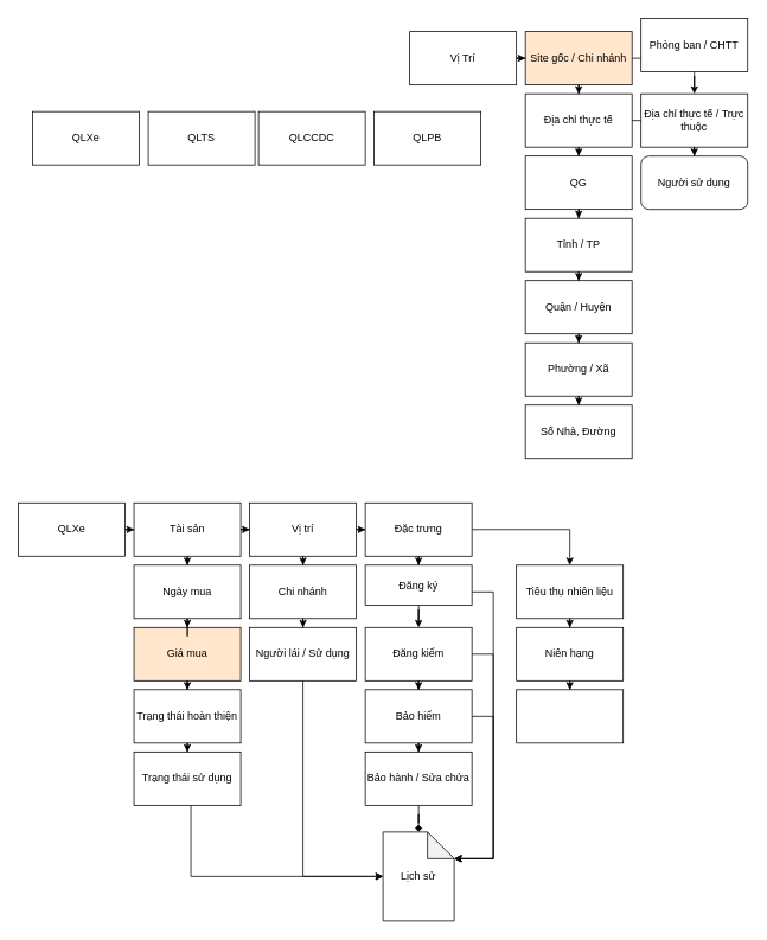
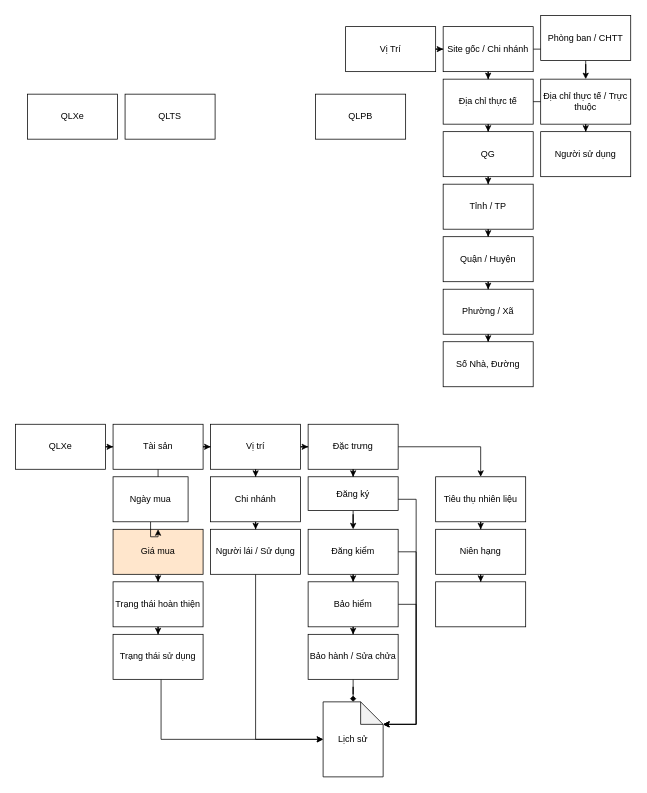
  <mxCell id="0" />
  <mxCell id="1" parent="0" />
  <mxCell id="2" value="QLXe" style="rounded=0;whiteSpace=wrap;html=1;" vertex="1" parent="1"><mxGeometry x="36" y="125" width="120" height="60" as="geometry" /></mxCell>
  <mxCell id="3" value="QLTS" style="rounded=0;whiteSpace=wrap;html=1;" vertex="1" parent="1"><mxGeometry x="166" y="125" width="120" height="60" as="geometry" /></mxCell>
- <mxCell id="4" value="QLCCDC" style="rounded=0;whiteSpace=wrap;html=1;" vertex="1" parent="1"><mxGeometry x="290" y="125" width="120" height="60" as="geometry" /></mxCell>
  <mxCell id="5" value="QLPB" style="rounded=0;whiteSpace=wrap;html=1;" vertex="1" parent="1"><mxGeometry x="420" y="125" width="120" height="60" as="geometry" /></mxCell>
  <mxCell id="6" value="" style="edgeStyle=orthogonalEdgeStyle;rounded=0;orthogonalLoop=1;jettySize=auto;html=1;" edge="1" parent="1" source="7" target="10"><mxGeometry relative="1" as="geometry" /></mxCell>
  <mxCell id="7" value="Vị Trí" style="rounded=0;whiteSpace=wrap;html=1;" vertex="1" parent="1"><mxGeometry x="460" y="35" width="120" height="60" as="geometry" /></mxCell>
  <mxCell id="8" value="" style="edgeStyle=orthogonalEdgeStyle;rounded=0;orthogonalLoop=1;jettySize=auto;html=1;" edge="1" parent="1" source="10" target="12"><mxGeometry relative="1" as="geometry" /></mxCell>
  <mxCell id="9" value="" style="edgeStyle=orthogonalEdgeStyle;rounded=0;orthogonalLoop=1;jettySize=auto;html=1;" edge="1" parent="1" source="10" target="14"><mxGeometry relative="1" as="geometry" /></mxCell>
- <mxCell id="10" value="Site gốc / Chi nhánh" style="rounded=0;whiteSpace=wrap;html=1;fillColor=#ffe6cc;" vertex="1" parent="1"><mxGeometry x="590" y="35" width="120" height="60" as="geometry" /></mxCell>
+ <mxCell id="10" value="Site gốc / Chi nhánh" style="rounded=0;whiteSpace=wrap;html=1;" vertex="1" parent="1"><mxGeometry x="590" y="35" width="120" height="60" as="geometry" /></mxCell>
  <mxCell id="11" value="" style="edgeStyle=orthogonalEdgeStyle;rounded=0;orthogonalLoop=1;jettySize=auto;html=1;" edge="1" parent="1" source="12" target="16"><mxGeometry relative="1" as="geometry" /></mxCell>
  <mxCell id="12" value="Phòng ban / CHTT" style="rounded=0;whiteSpace=wrap;html=1;" vertex="1" parent="1"><mxGeometry x="720" y="20" width="120" height="60" as="geometry" /></mxCell>
  <mxCell id="13" value="" style="edgeStyle=orthogonalEdgeStyle;rounded=0;orthogonalLoop=1;jettySize=auto;html=1;" edge="1" parent="1" source="14" target="19"><mxGeometry relative="1" as="geometry" /></mxCell>
  <mxCell id="14" value="Địa chỉ thực tế" style="rounded=0;whiteSpace=wrap;html=1;" vertex="1" parent="1"><mxGeometry x="590" y="105" width="120" height="60" as="geometry" /></mxCell>
  <mxCell id="15" value="" style="edgeStyle=orthogonalEdgeStyle;rounded=0;orthogonalLoop=1;jettySize=auto;html=1;" edge="1" parent="1" source="16" target="51"><mxGeometry relative="1" as="geometry" /></mxCell>
  <mxCell id="16" value="Địa chỉ thực tế / Trực thuộc" style="rounded=0;whiteSpace=wrap;html=1;" vertex="1" parent="1"><mxGeometry x="720" y="105" width="120" height="60" as="geometry" /></mxCell>
  <mxCell id="17" value="" style="endArrow=none;html=1;rounded=0;exitX=1;exitY=0.5;exitDx=0;exitDy=0;entryX=0;entryY=0.5;entryDx=0;entryDy=0;" edge="1" parent="1" source="14" target="16"><mxGeometry width="50" height="50" relative="1" as="geometry"><mxPoint x="430" y="375" as="sourcePoint" /><mxPoint x="480" y="325" as="targetPoint" /></mxGeometry></mxCell>
  <mxCell id="18" value="" style="edgeStyle=orthogonalEdgeStyle;rounded=0;orthogonalLoop=1;jettySize=auto;html=1;" edge="1" parent="1" source="19" target="21"><mxGeometry relative="1" as="geometry" /></mxCell>
  <mxCell id="19" value="QG" style="rounded=0;whiteSpace=wrap;html=1;" vertex="1" parent="1"><mxGeometry x="590" y="175" width="120" height="60" as="geometry" /></mxCell>
  <mxCell id="20" value="" style="edgeStyle=orthogonalEdgeStyle;rounded=0;orthogonalLoop=1;jettySize=auto;html=1;" edge="1" parent="1" source="21" target="23"><mxGeometry relative="1" as="geometry" /></mxCell>
  <mxCell id="21" value="Tỉnh / TP" style="rounded=0;whiteSpace=wrap;html=1;" vertex="1" parent="1"><mxGeometry x="590" y="245" width="120" height="60" as="geometry" /></mxCell>
  <mxCell id="22" value="" style="edgeStyle=orthogonalEdgeStyle;rounded=0;orthogonalLoop=1;jettySize=auto;html=1;" edge="1" parent="1" source="23" target="25"><mxGeometry relative="1" as="geometry" /></mxCell>
  <mxCell id="23" value="Quận / Huyện" style="whiteSpace=wrap;html=1;rounded=0;" vertex="1" parent="1"><mxGeometry x="590" y="315" width="120" height="60" as="geometry" /></mxCell>
  <mxCell id="24" value="" style="edgeStyle=orthogonalEdgeStyle;rounded=0;orthogonalLoop=1;jettySize=auto;html=1;" edge="1" parent="1" source="25" target="26"><mxGeometry relative="1" as="geometry" /></mxCell>
  <mxCell id="25" value="Phường / Xã" style="whiteSpace=wrap;html=1;rounded=0;" vertex="1" parent="1"><mxGeometry x="590" y="385" width="120" height="60" as="geometry" /></mxCell>
  <mxCell id="26" value="Số Nhà, Đường" style="whiteSpace=wrap;html=1;rounded=0;" vertex="1" parent="1"><mxGeometry x="590" y="455" width="120" height="60" as="geometry" /></mxCell>
  <mxCell id="27" value="" style="edgeStyle=orthogonalEdgeStyle;rounded=0;orthogonalLoop=1;jettySize=auto;html=1;" edge="1" parent="1" source="28" target="31"><mxGeometry relative="1" as="geometry" /></mxCell>
  <mxCell id="28" value="QLXe" style="rounded=0;whiteSpace=wrap;html=1;" vertex="1" parent="1"><mxGeometry y="565" width="120" height="60" as="geometry" x="20" /></mxCell>
  <mxCell id="29" value="" style="edgeStyle=orthogonalEdgeStyle;rounded=0;orthogonalLoop=1;jettySize=auto;html=1;" edge="1" parent="1" source="31" target="34"><mxGeometry relative="1" as="geometry" /></mxCell>
  <mxCell id="30" style="edgeStyle=orthogonalEdgeStyle;rounded=0;orthogonalLoop=1;jettySize=auto;html=1;" edge="1" parent="1" source="31" target="64"><mxGeometry relative="1" as="geometry" /></mxCell>
  <mxCell id="31" value="Tài sản" style="whiteSpace=wrap;html=1;rounded=0;" vertex="1" parent="1"><mxGeometry x="150" y="565" width="120" height="60" as="geometry" /></mxCell>
  <mxCell id="32" value="" style="edgeStyle=orthogonalEdgeStyle;rounded=0;orthogonalLoop=1;jettySize=auto;html=1;" edge="1" parent="1" source="34" target="37"><mxGeometry relative="1" as="geometry" /></mxCell>
  <mxCell id="33" value="" style="edgeStyle=orthogonalEdgeStyle;rounded=0;orthogonalLoop=1;jettySize=auto;html=1;" edge="1" parent="1" source="34" target="50"><mxGeometry relative="1" as="geometry" /></mxCell>
  <mxCell id="34" value="Vị trí" style="whiteSpace=wrap;html=1;rounded=0;" vertex="1" parent="1"><mxGeometry x="280" y="565" width="120" height="60" as="geometry" /></mxCell>
  <mxCell id="35" value="" style="edgeStyle=orthogonalEdgeStyle;rounded=0;orthogonalLoop=1;jettySize=auto;html=1;" edge="1" parent="1" source="37" target="40"><mxGeometry relative="1" as="geometry" /></mxCell>
  <mxCell id="36" value="" style="edgeStyle=orthogonalEdgeStyle;rounded=0;orthogonalLoop=1;jettySize=auto;html=1;" edge="1" parent="1" source="37" target="62"><mxGeometry relative="1" as="geometry" /></mxCell>
  <mxCell id="37" value="Đặc trưng" style="whiteSpace=wrap;html=1;rounded=0;" vertex="1" parent="1"><mxGeometry x="410" y="565" width="120" height="60" as="geometry" /></mxCell>
  <mxCell id="38" value="" style="edgeStyle=orthogonalEdgeStyle;rounded=0;orthogonalLoop=1;jettySize=auto;html=1;" edge="1" parent="1" source="40" target="43"><mxGeometry relative="1" as="geometry" /></mxCell>
  <mxCell id="39" style="edgeStyle=orthogonalEdgeStyle;rounded=0;orthogonalLoop=1;jettySize=auto;html=1;" edge="1" parent="1" source="40" target="56"><mxGeometry relative="1" as="geometry"><Array as="points"><mxPoint x="554" y="665" /><mxPoint x="554" y="965" /></Array></mxGeometry></mxCell>
  <mxCell id="40" value="Đăng ký" style="whiteSpace=wrap;html=1;rounded=0;" vertex="1" parent="1"><mxGeometry x="410" y="635" width="120" height="45" as="geometry" /></mxCell>
  <mxCell id="41" value="" style="edgeStyle=orthogonalEdgeStyle;rounded=0;orthogonalLoop=1;jettySize=auto;html=1;" edge="1" parent="1" source="43" target="46"><mxGeometry relative="1" as="geometry" /></mxCell>
  <mxCell id="42" style="edgeStyle=orthogonalEdgeStyle;rounded=0;orthogonalLoop=1;jettySize=auto;html=1;" edge="1" parent="1" source="43" target="56"><mxGeometry relative="1" as="geometry"><Array as="points"><mxPoint x="554" y="735" /><mxPoint x="554" y="965" /></Array></mxGeometry></mxCell>
  <mxCell id="43" value="Đăng kiểm" style="whiteSpace=wrap;html=1;rounded=0;" vertex="1" parent="1"><mxGeometry x="410" y="705" width="120" height="60" as="geometry" /></mxCell>
  <mxCell id="44" value="" style="edgeStyle=orthogonalEdgeStyle;rounded=0;orthogonalLoop=1;jettySize=auto;html=1;" edge="1" parent="1" source="46" target="48"><mxGeometry relative="1" as="geometry" /></mxCell>
  <mxCell id="45" style="edgeStyle=orthogonalEdgeStyle;rounded=0;orthogonalLoop=1;jettySize=auto;html=1;" edge="1" parent="1" source="46" target="56"><mxGeometry relative="1" as="geometry"><Array as="points"><mxPoint x="554" y="805" /><mxPoint x="554" y="965" /></Array></mxGeometry></mxCell>
  <mxCell id="46" value="Bảo hiểm" style="whiteSpace=wrap;html=1;rounded=0;" vertex="1" parent="1"><mxGeometry x="410" y="775" width="120" height="60" as="geometry" /></mxCell>
  <mxCell id="47" style="edgeStyle=orthogonalEdgeStyle;rounded=0;orthogonalLoop=1;jettySize=auto;html=1;endArrow=diamond;" edge="1" parent="1" source="48" target="56"><mxGeometry relative="1" as="geometry" /></mxCell>
  <mxCell id="48" value="Bảo hành / Sửa chửa" style="whiteSpace=wrap;html=1;rounded=0;" vertex="1" parent="1"><mxGeometry x="410" y="845" width="120" height="60" as="geometry" /></mxCell>
  <mxCell id="49" value="" style="edgeStyle=orthogonalEdgeStyle;rounded=0;orthogonalLoop=1;jettySize=auto;html=1;" edge="1" parent="1" source="50" target="53"><mxGeometry relative="1" as="geometry" /></mxCell>
  <mxCell id="50" value="Chi nhánh" style="whiteSpace=wrap;html=1;rounded=0;" vertex="1" parent="1"><mxGeometry x="280" y="635" width="120" height="60" as="geometry" /></mxCell>
- <mxCell id="51" value="Người sử dụng" style="whiteSpace=wrap;html=1;rounded=1;" vertex="1" parent="1"><mxGeometry x="720" y="175" width="120" height="60" as="geometry" /></mxCell>
+ <mxCell id="51" value="Người sử dụng" style="whiteSpace=wrap;html=1;rounded=0;" vertex="1" parent="1"><mxGeometry x="720" y="175" width="120" height="60" as="geometry" /></mxCell>
  <mxCell id="52" style="edgeStyle=orthogonalEdgeStyle;rounded=0;orthogonalLoop=1;jettySize=auto;html=1;" edge="1" parent="1" source="53" target="56"><mxGeometry relative="1" as="geometry"><Array as="points"><mxPoint x="340" y="985" /></Array></mxGeometry></mxCell>
  <mxCell id="53" value="Người lái / Sử dụng" style="whiteSpace=wrap;html=1;rounded=0;" vertex="1" parent="1"><mxGeometry x="280" y="705" width="120" height="60" as="geometry" /></mxCell>
  <mxCell id="54" value="" style="edgeStyle=orthogonalEdgeStyle;rounded=0;orthogonalLoop=1;jettySize=auto;html=1;" edge="1" parent="1" source="55" target="58"><mxGeometry relative="1" as="geometry" /></mxCell>
  <mxCell id="55" value="Giá mua" style="whiteSpace=wrap;html=1;rounded=0;fillColor=#ffe6cc;" vertex="1" parent="1"><mxGeometry x="150" y="705" width="120" height="60" as="geometry" /></mxCell>
  <mxCell id="56" value="Lịch sử" style="shape=note;whiteSpace=wrap;html=1;backgroundOutline=1;darkOpacity=0.05;" vertex="1" parent="1"><mxGeometry x="430" y="935" width="80" height="100" as="geometry" /></mxCell>
  <mxCell id="57" value="" style="edgeStyle=orthogonalEdgeStyle;rounded=0;orthogonalLoop=1;jettySize=auto;html=1;" edge="1" parent="1" source="58" target="60"><mxGeometry relative="1" as="geometry" /></mxCell>
  <mxCell id="58" value="Trạng thái hoàn thiện" style="whiteSpace=wrap;html=1;rounded=0;" vertex="1" parent="1"><mxGeometry x="150" y="775" width="120" height="60" as="geometry" /></mxCell>
  <mxCell id="59" style="edgeStyle=orthogonalEdgeStyle;rounded=0;orthogonalLoop=1;jettySize=auto;html=1;" edge="1" parent="1" source="60" target="56"><mxGeometry relative="1" as="geometry"><Array as="points"><mxPoint x="214" y="985" /></Array></mxGeometry></mxCell>
  <mxCell id="60" value="Trạng thái sử dụng" style="whiteSpace=wrap;html=1;rounded=0;" vertex="1" parent="1"><mxGeometry x="150" y="845" width="120" height="60" as="geometry" /></mxCell>
  <mxCell id="61" value="" style="edgeStyle=orthogonalEdgeStyle;rounded=0;orthogonalLoop=1;jettySize=auto;html=1;" edge="1" parent="1" source="62" target="66"><mxGeometry relative="1" as="geometry" /></mxCell>
  <mxCell id="62" value="Tiêu thụ nhiên liệu" style="whiteSpace=wrap;html=1;rounded=0;" vertex="1" parent="1"><mxGeometry x="580" y="635" width="120" height="60" as="geometry" /></mxCell>
  <mxCell id="63" style="edgeStyle=orthogonalEdgeStyle;rounded=0;orthogonalLoop=1;jettySize=auto;html=1;entryX=0.5;entryY=0;entryDx=0;entryDy=0;" edge="1" parent="1" source="64" target="55"><mxGeometry relative="1" as="geometry" /></mxCell>
- <mxCell id="64" value="Ngày mua" style="rounded=0;whiteSpace=wrap;html=1;" vertex="1" parent="1"><mxGeometry x="150" y="635" width="120" height="60" as="geometry" /></mxCell>
+ <mxCell id="64" value="Ngày mua" style="rounded=0;whiteSpace=wrap;html=1;" vertex="1" parent="1"><mxGeometry x="150" y="635" width="100" height="60" as="geometry" /></mxCell>
  <mxCell id="65" value="" style="edgeStyle=orthogonalEdgeStyle;rounded=0;orthogonalLoop=1;jettySize=auto;html=1;" edge="1" parent="1" source="66" target="67"><mxGeometry relative="1" as="geometry" /></mxCell>
  <mxCell id="66" value="Niên hạng" style="whiteSpace=wrap;html=1;rounded=0;" vertex="1" parent="1"><mxGeometry x="580" y="705" width="120" height="60" as="geometry" /></mxCell>
  <mxCell id="67" value="" style="whiteSpace=wrap;html=1;rounded=0;" vertex="1" parent="1"><mxGeometry x="580" y="775" width="120" height="60" as="geometry" /></mxCell>
